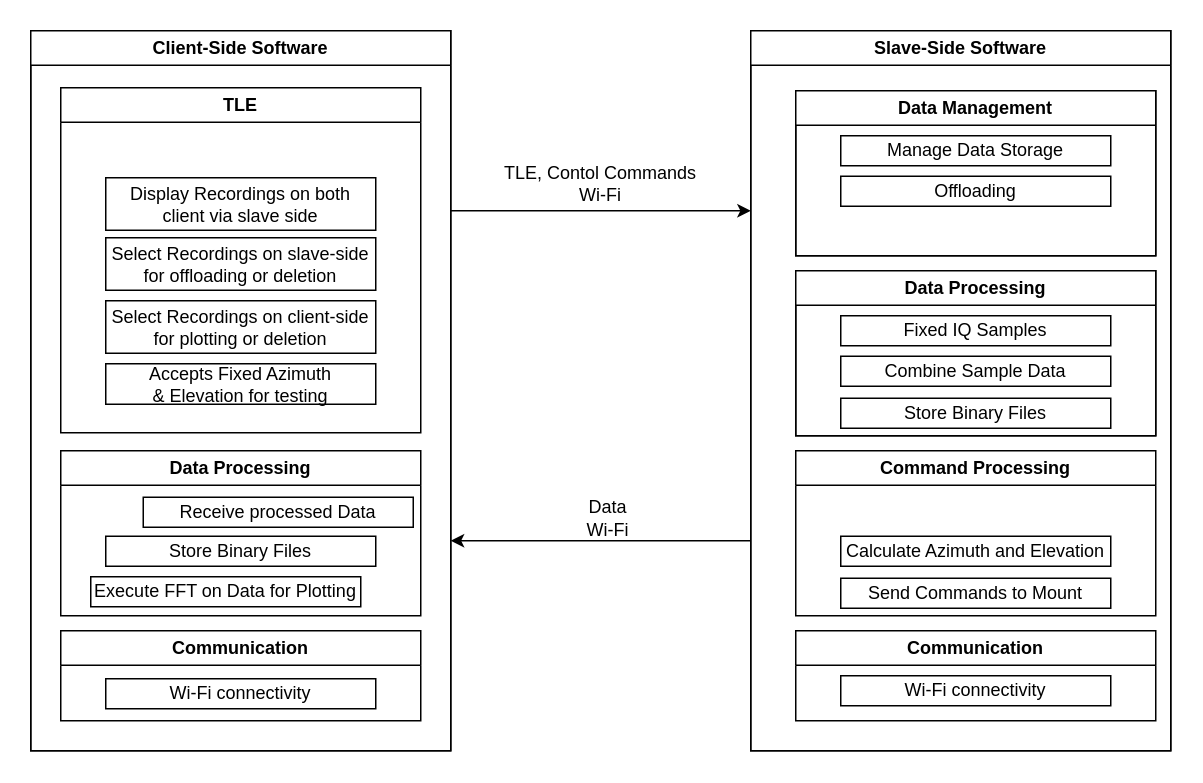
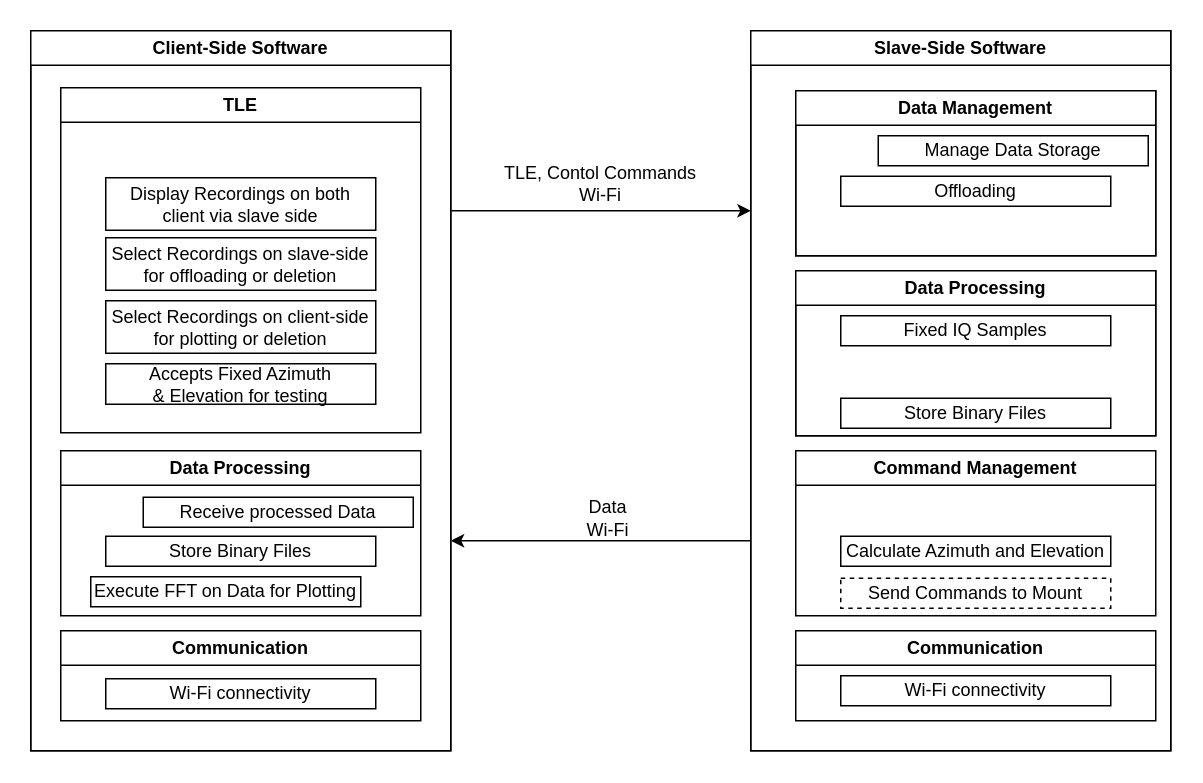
  <mxCell id="0" />
  <mxCell id="1" parent="0" />
  <mxCell id="2" value="" style="rounded=0;whiteSpace=wrap;html=1;" vertex="1" parent="1"><mxGeometry x="20" y="20" width="280" height="480" as="geometry" /></mxCell>
  <mxCell id="3" value="" style="rounded=0;whiteSpace=wrap;html=1;" vertex="1" parent="1"><mxGeometry x="500" y="20" width="280" height="480" as="geometry" /></mxCell>
  <mxCell id="4" value="Client-Side Software" style="swimlane;whiteSpace=wrap;html=1;" vertex="1" parent="1"><mxGeometry x="20" y="20" width="280" height="480" as="geometry" /></mxCell>
  <mxCell id="5" value="Slave-Side Software" style="swimlane;whiteSpace=wrap;html=1;" vertex="1" parent="1"><mxGeometry x="500" y="20" width="280" height="480" as="geometry" /></mxCell>
  <mxCell id="6" value="TLE" style="swimlane;whiteSpace=wrap;html=1;" vertex="1" parent="1"><mxGeometry x="40" y="58" width="240" height="230" as="geometry" /></mxCell>
  <mxCell id="7" value="Select Recordings on client-side for&amp;nbsp;plotting or deletion&lt;span id=&quot;docs-internal-guid-cb53703a-7fff-16f9-f63a-c8b0844afea7&quot;&gt;&lt;/span&gt;" style="rounded=0;whiteSpace=wrap;html=1;" vertex="1" parent="6"><mxGeometry x="30" y="142" width="180" height="35" as="geometry" /></mxCell>
  <mxCell id="8" value="Communication" style="swimlane;whiteSpace=wrap;html=1;" vertex="1" parent="1"><mxGeometry x="40" y="420" width="240" height="60" as="geometry" /></mxCell>
  <mxCell id="9" value="" style="rounded=0;whiteSpace=wrap;html=1;" vertex="1" parent="1"><mxGeometry x="530" y="180" width="240" height="110" as="geometry" /></mxCell>
  <mxCell id="10" value="" style="rounded=0;whiteSpace=wrap;html=1;" vertex="1" parent="1"><mxGeometry x="530" y="60" width="240" height="110" as="geometry" /></mxCell>
  <mxCell id="11" value="Data Management" style="swimlane;whiteSpace=wrap;html=1;" vertex="1" parent="1"><mxGeometry x="530" y="60" width="240" height="110" as="geometry" /></mxCell>
  <mxCell id="12" value="Data Processing" style="swimlane;whiteSpace=wrap;html=1;" vertex="1" parent="1"><mxGeometry x="530" y="180" width="240" height="110" as="geometry" /></mxCell>
  <mxCell id="13" value="Display Recordings on both client via slave side" style="rounded=0;whiteSpace=wrap;html=1;" vertex="1" parent="1"><mxGeometry x="70" y="118" width="180" height="35" as="geometry" /></mxCell>
  <mxCell id="14" value="Select Recordings on slave-side for&amp;nbsp;offloading or deletion&lt;span id=&quot;docs-internal-guid-cb53703a-7fff-16f9-f63a-c8b0844afea7&quot;&gt;&lt;/span&gt;" style="rounded=0;whiteSpace=wrap;html=1;" vertex="1" parent="1"><mxGeometry x="70" y="158" width="180" height="35" as="geometry" /></mxCell>
  <mxCell id="15" value="Accepts Fixed Azimuth &amp;amp;&amp;nbsp;Elevation for testing" style="rounded=0;whiteSpace=wrap;html=1;" vertex="1" parent="1"><mxGeometry x="70" y="242" width="180" height="27" as="geometry" /></mxCell>
  <mxCell id="16" value="Wi-Fi&amp;nbsp;connectivity" style="rounded=0;whiteSpace=wrap;html=1;" vertex="1" parent="1"><mxGeometry x="70" y="452" width="180" height="20" as="geometry" /></mxCell>
  <mxCell id="17" value="Fixed IQ Samples" style="rounded=0;whiteSpace=wrap;html=1;" vertex="1" parent="1"><mxGeometry x="560" y="210" width="180" height="20" as="geometry" /></mxCell>
- <mxCell id="18" value="Combine Sample Data" style="rounded=0;whiteSpace=wrap;html=1;" vertex="1" parent="1"><mxGeometry x="560" y="237" width="180" height="20" as="geometry" /></mxCell>
  <mxCell id="19" value="Store Binary Files" style="rounded=0;whiteSpace=wrap;html=1;" vertex="1" parent="1"><mxGeometry x="560" y="265" width="180" height="20" as="geometry" /></mxCell>
- <mxCell id="20" value="Manage Data Storage" style="rounded=0;whiteSpace=wrap;html=1;" vertex="1" parent="1"><mxGeometry x="560" y="90" width="180" height="20" as="geometry" /></mxCell>
+ <mxCell id="20" value="Manage Data Storage" style="rounded=0;whiteSpace=wrap;html=1;" vertex="1" parent="1"><mxGeometry x="585" y="90" width="180" height="20" as="geometry" /></mxCell>
  <mxCell id="21" value="Offloading" style="rounded=0;whiteSpace=wrap;html=1;" vertex="1" parent="1"><mxGeometry x="560" y="117" width="180" height="20" as="geometry" /></mxCell>
  <mxCell id="22" value="" style="endArrow=classic;html=1;rounded=0;" edge="1" parent="1"><mxGeometry width="50" height="50" relative="1" as="geometry"><mxPoint x="300" y="140" as="sourcePoint" /><mxPoint x="500" y="140" as="targetPoint" /></mxGeometry></mxCell>
  <mxCell id="23" value="TLE, Contol Commands&lt;br&gt;Wi-Fi" style="text;html=1;strokeColor=none;fillColor=none;align=center;verticalAlign=middle;whiteSpace=wrap;rounded=0;" vertex="1" parent="1"><mxGeometry x="310" y="107" width="180" height="30" as="geometry" /></mxCell>
  <mxCell id="24" value="" style="endArrow=classic;html=1;rounded=0;" edge="1" parent="1"><mxGeometry width="50" height="50" relative="1" as="geometry"><mxPoint x="500" y="360" as="sourcePoint" /><mxPoint x="300" y="360" as="targetPoint" /></mxGeometry></mxCell>
  <mxCell id="25" value="Data&lt;br&gt;Wi-Fi" style="text;html=1;strokeColor=none;fillColor=none;align=center;verticalAlign=middle;whiteSpace=wrap;rounded=0;" vertex="1" parent="1"><mxGeometry x="315" y="330" width="180" height="30" as="geometry" /></mxCell>
  <mxCell id="26" value="Data Processing" style="swimlane;whiteSpace=wrap;html=1;" vertex="1" parent="1"><mxGeometry x="40" y="300" width="240" height="110" as="geometry" /></mxCell>
  <mxCell id="27" value="Store Binary Files" style="rounded=0;whiteSpace=wrap;html=1;" vertex="1" parent="26"><mxGeometry x="30" y="57" width="180" height="20" as="geometry" /></mxCell>
  <mxCell id="28" value="Receive processed Data" style="rounded=0;whiteSpace=wrap;html=1;" vertex="1" parent="1"><mxGeometry x="95" y="331" width="180" height="20" as="geometry" /></mxCell>
  <mxCell id="29" value="Execute FFT on Data for Plotting" style="rounded=0;whiteSpace=wrap;html=1;" vertex="1" parent="1"><mxGeometry x="60" y="384" width="180" height="20" as="geometry" /></mxCell>
- <mxCell id="30" value="Command Processing" style="swimlane;whiteSpace=wrap;html=1;" vertex="1" parent="1"><mxGeometry x="530" y="300" width="240" height="110" as="geometry" /></mxCell>
+ <mxCell id="30" value="Command Management" style="swimlane;whiteSpace=wrap;html=1;" vertex="1" parent="1"><mxGeometry x="530" y="300" width="240" height="110" as="geometry" /></mxCell>
  <mxCell id="31" value="Calculate Azimuth and Elevation" style="rounded=0;whiteSpace=wrap;html=1;" vertex="1" parent="1"><mxGeometry x="560" y="357" width="180" height="20" as="geometry" /></mxCell>
- <mxCell id="32" value="Send Commands to Mount" style="rounded=0;whiteSpace=wrap;html=1;" vertex="1" parent="1"><mxGeometry x="560" y="385" width="180" height="20" as="geometry" /></mxCell>
+ <mxCell id="32" value="Send Commands to Mount" style="rounded=0;whiteSpace=wrap;html=1;dashed=1;" vertex="1" parent="1"><mxGeometry x="560" y="385" width="180" height="20" as="geometry" /></mxCell>
  <mxCell id="33" value="Communication" style="swimlane;whiteSpace=wrap;html=1;" vertex="1" parent="1"><mxGeometry x="530" y="420" width="240" height="60" as="geometry" /></mxCell>
  <mxCell id="34" value="Wi-Fi&amp;nbsp;connectivity" style="rounded=0;whiteSpace=wrap;html=1;" vertex="1" parent="1"><mxGeometry x="560" y="450" width="180" height="20" as="geometry" /></mxCell>
